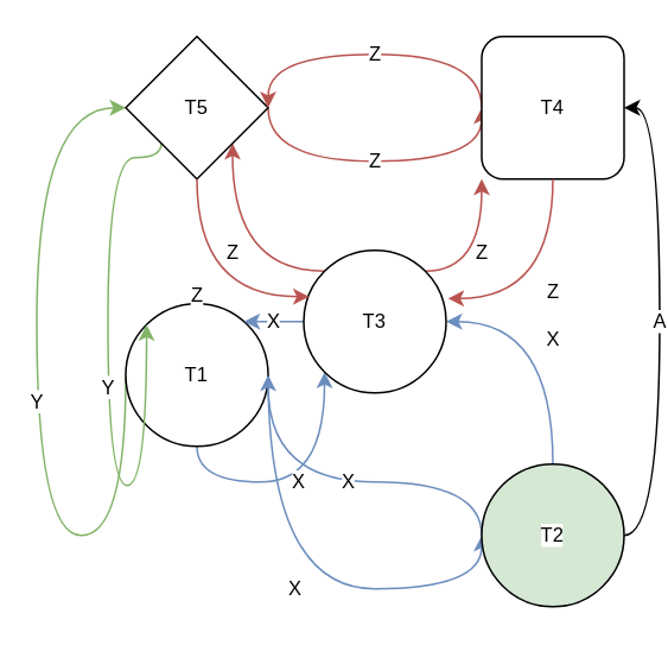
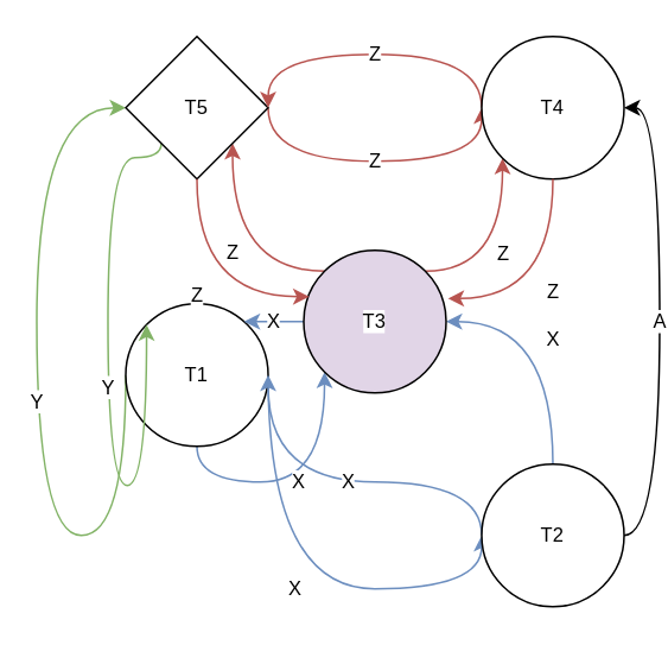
  <mxCell id="0" />
  <mxCell id="1" parent="0" />
  <mxCell id="2" value="X" style="edgeStyle=orthogonalEdgeStyle;shape=connector;curved=1;rounded=0;orthogonalLoop=1;jettySize=auto;html=1;strokeColor=#6c8ebf;align=center;verticalAlign=middle;fontFamily=Helvetica;fontSize=11;fontColor=default;labelBackgroundColor=default;endArrow=classic;endFill=1;exitX=1;exitY=0.5;exitDx=0;exitDy=0;entryX=0;entryY=0.5;entryDx=0;entryDy=0;fillColor=#dae8fc;" edge="1" parent="1" source="5" target="9"><mxGeometry relative="1" as="geometry"><Array as="points"><mxPoint x="150" y="330" /><mxPoint x="270" y="330" /></Array></mxGeometry></mxCell>
  <mxCell id="3" value="X" style="edgeStyle=orthogonalEdgeStyle;shape=connector;curved=1;rounded=0;orthogonalLoop=1;jettySize=auto;html=1;entryX=0;entryY=1;entryDx=0;entryDy=0;strokeColor=#6c8ebf;align=center;verticalAlign=middle;fontFamily=Helvetica;fontSize=11;fontColor=default;labelBackgroundColor=default;endArrow=classic;endFill=1;fillColor=#dae8fc;" edge="1" parent="1" source="5" target="13"><mxGeometry relative="1" as="geometry"><Array as="points"><mxPoint x="182" y="270" /></Array></mxGeometry></mxCell>
  <mxCell id="4" value="Y" style="edgeStyle=orthogonalEdgeStyle;shape=connector;curved=1;rounded=0;orthogonalLoop=1;jettySize=auto;html=1;entryX=0;entryY=0.5;entryDx=0;entryDy=0;strokeColor=#82b366;align=center;verticalAlign=middle;fontFamily=Helvetica;fontSize=11;fontColor=default;labelBackgroundColor=default;endArrow=classic;endFill=1;exitX=0;exitY=0.5;exitDx=0;exitDy=0;fillColor=#d5e8d4;" edge="1" parent="1" source="5" target="16"><mxGeometry relative="1" as="geometry"><Array as="points"><mxPoint x="20" y="300" /><mxPoint x="20" y="60" /></Array></mxGeometry></mxCell>
  <mxCell id="5" value="T1" style="ellipse;whiteSpace=wrap;html=1;aspect=fixed;fontFamily=Helvetica;fontSize=11;fontColor=default;labelBackgroundColor=default;" vertex="1" parent="1"><mxGeometry x="70" y="170" width="80" height="80" as="geometry" /></mxCell>
  <mxCell id="6" value="X" style="edgeStyle=orthogonalEdgeStyle;shape=connector;curved=1;rounded=0;orthogonalLoop=1;jettySize=auto;html=1;entryX=1;entryY=0.5;entryDx=0;entryDy=0;strokeColor=#6c8ebf;align=center;verticalAlign=middle;fontFamily=Helvetica;fontSize=11;fontColor=default;labelBackgroundColor=default;endArrow=classic;endFill=1;exitX=0.5;exitY=0;exitDx=0;exitDy=0;fillColor=#dae8fc;" edge="1" parent="1" source="9" target="13"><mxGeometry relative="1" as="geometry" /></mxCell>
  <mxCell id="7" value="X" style="edgeStyle=orthogonalEdgeStyle;shape=connector;curved=1;rounded=0;orthogonalLoop=1;jettySize=auto;html=1;entryX=1;entryY=0.5;entryDx=0;entryDy=0;strokeColor=#6c8ebf;align=center;verticalAlign=middle;fontFamily=Helvetica;fontSize=11;fontColor=default;labelBackgroundColor=default;endArrow=classic;endFill=1;exitX=0;exitY=0.5;exitDx=0;exitDy=0;fillColor=#dae8fc;" edge="1" parent="1" source="9" target="5"><mxGeometry relative="1" as="geometry"><Array as="points"><mxPoint x="270" y="270" /><mxPoint x="150" y="270" /></Array></mxGeometry></mxCell>
  <mxCell id="8" value="A" style="edgeStyle=orthogonalEdgeStyle;shape=connector;curved=1;rounded=0;orthogonalLoop=1;jettySize=auto;html=1;entryX=1;entryY=0.5;entryDx=0;entryDy=0;strokeColor=default;align=center;verticalAlign=middle;fontFamily=Helvetica;fontSize=11;fontColor=default;labelBackgroundColor=default;endArrow=classic;endFill=1;exitX=1;exitY=0.5;exitDx=0;exitDy=0;" edge="1" parent="1" source="9" target="18"><mxGeometry relative="1" as="geometry" /></mxCell>
- <mxCell id="9" value="T2" style="ellipse;whiteSpace=wrap;html=1;aspect=fixed;fontFamily=Helvetica;fontSize=11;fontColor=default;labelBackgroundColor=default;fillColor=#d5e8d4;" vertex="1" parent="1"><mxGeometry x="270" y="260" width="80" height="80" as="geometry" /></mxCell>
+ <mxCell id="9" value="T2" style="ellipse;whiteSpace=wrap;html=1;aspect=fixed;fontFamily=Helvetica;fontSize=11;fontColor=default;labelBackgroundColor=default;" vertex="1" parent="1"><mxGeometry x="270" y="260" width="80" height="80" as="geometry" /></mxCell>
  <mxCell id="10" value="X" style="edgeStyle=orthogonalEdgeStyle;shape=connector;curved=1;rounded=0;orthogonalLoop=1;jettySize=auto;html=1;strokeColor=#6c8ebf;align=center;verticalAlign=middle;fontFamily=Helvetica;fontSize=11;fontColor=default;labelBackgroundColor=default;endArrow=classic;endFill=1;fillColor=#dae8fc;" edge="1" parent="1" source="13" target="5"><mxGeometry relative="1" as="geometry"><Array as="points"><mxPoint x="120" y="180" /></Array></mxGeometry></mxCell>
  <mxCell id="11" value="Z" style="edgeStyle=orthogonalEdgeStyle;shape=connector;curved=1;rounded=0;orthogonalLoop=1;jettySize=auto;html=1;entryX=1;entryY=1;entryDx=0;entryDy=0;strokeColor=#b85450;align=center;verticalAlign=middle;fontFamily=Helvetica;fontSize=11;fontColor=default;labelBackgroundColor=default;endArrow=classic;endFill=1;exitX=0;exitY=0;exitDx=0;exitDy=0;fillColor=#f8cecc;" edge="1" parent="1" source="13" target="16"><mxGeometry relative="1" as="geometry" /></mxCell>
  <mxCell id="12" value="Z" style="edgeStyle=orthogonalEdgeStyle;shape=connector;curved=1;rounded=0;orthogonalLoop=1;jettySize=auto;html=1;entryX=0;entryY=1;entryDx=0;entryDy=0;strokeColor=#b85450;align=center;verticalAlign=middle;fontFamily=Helvetica;fontSize=11;fontColor=default;labelBackgroundColor=default;endArrow=classic;endFill=1;exitX=1;exitY=0;exitDx=0;exitDy=0;fillColor=#f8cecc;" edge="1" parent="1" source="13" target="18"><mxGeometry relative="1" as="geometry" /></mxCell>
- <mxCell id="13" value="T3" style="ellipse;whiteSpace=wrap;html=1;aspect=fixed;fontFamily=Helvetica;fontSize=11;fontColor=default;labelBackgroundColor=default;" vertex="1" parent="1"><mxGeometry x="170" y="140" width="80" height="80" as="geometry" /></mxCell>
+ <mxCell id="13" value="T3" style="ellipse;whiteSpace=wrap;html=1;aspect=fixed;fontFamily=Helvetica;fontSize=11;fontColor=default;labelBackgroundColor=default;fillColor=#e1d5e7;" vertex="1" parent="1"><mxGeometry x="170" y="140" width="80" height="80" as="geometry" /></mxCell>
  <mxCell id="14" value="Z" style="edgeStyle=orthogonalEdgeStyle;shape=connector;curved=1;rounded=0;orthogonalLoop=1;jettySize=auto;html=1;strokeColor=#b85450;align=center;verticalAlign=middle;fontFamily=Helvetica;fontSize=11;fontColor=default;labelBackgroundColor=default;endArrow=classic;endFill=1;exitX=1;exitY=0.5;exitDx=0;exitDy=0;entryX=0;entryY=0.5;entryDx=0;entryDy=0;fillColor=#f8cecc;" edge="1" parent="1" source="16" target="18"><mxGeometry relative="1" as="geometry"><Array as="points"><mxPoint x="150" y="90" /><mxPoint x="270" y="90" /></Array></mxGeometry></mxCell>
  <mxCell id="15" value="Y" style="edgeStyle=orthogonalEdgeStyle;shape=connector;curved=1;rounded=0;orthogonalLoop=1;jettySize=auto;html=1;entryX=0;entryY=0;entryDx=0;entryDy=0;strokeColor=#82b366;align=center;verticalAlign=middle;fontFamily=Helvetica;fontSize=11;fontColor=default;labelBackgroundColor=default;endArrow=classic;endFill=1;exitX=0;exitY=1;exitDx=0;exitDy=0;fillColor=#d5e8d4;" edge="1" parent="1" source="16" target="5"><mxGeometry relative="1" as="geometry"><Array as="points"><mxPoint x="60" y="88" /><mxPoint x="60" y="272" /></Array></mxGeometry></mxCell>
  <mxCell id="16" value="T5" style="rhombus;whiteSpace=wrap;html=1;aspect=fixed;fontFamily=Helvetica;fontSize=11;fontColor=default;labelBackgroundColor=default;" vertex="1" parent="1"><mxGeometry x="70" y="20" width="80" height="80" as="geometry" /></mxCell>
  <mxCell id="17" value="Z" style="edgeStyle=orthogonalEdgeStyle;shape=connector;curved=1;rounded=0;orthogonalLoop=1;jettySize=auto;html=1;strokeColor=#b85450;align=center;verticalAlign=middle;fontFamily=Helvetica;fontSize=11;fontColor=default;labelBackgroundColor=default;endArrow=classic;endFill=1;entryX=1;entryY=0.5;entryDx=0;entryDy=0;exitX=0;exitY=0.5;exitDx=0;exitDy=0;fillColor=#f8cecc;" edge="1" parent="1" source="18" target="16"><mxGeometry relative="1" as="geometry"><mxPoint x="150" y="80" as="targetPoint" /><Array as="points"><mxPoint x="270" y="30" /><mxPoint x="150" y="30" /></Array></mxGeometry></mxCell>
- <mxCell id="18" value="T4" style="whiteSpace=wrap;html=1;aspect=fixed;fontFamily=Helvetica;fontSize=11;fontColor=default;labelBackgroundColor=default;rounded=1;" vertex="1" parent="1"><mxGeometry x="270" y="20" width="80" height="80" as="geometry" /></mxCell>
+ <mxCell id="18" value="T4" style="ellipse;whiteSpace=wrap;html=1;aspect=fixed;fontFamily=Helvetica;fontSize=11;fontColor=default;labelBackgroundColor=default;" vertex="1" parent="1"><mxGeometry x="270" y="20" width="80" height="80" as="geometry" /></mxCell>
  <mxCell id="19" value="Z" style="edgeStyle=orthogonalEdgeStyle;shape=connector;curved=1;rounded=0;orthogonalLoop=1;jettySize=auto;html=1;entryX=1.013;entryY=0.338;entryDx=0;entryDy=0;entryPerimeter=0;strokeColor=#b85450;align=center;verticalAlign=middle;fontFamily=Helvetica;fontSize=11;fontColor=default;labelBackgroundColor=default;endArrow=classic;endFill=1;exitX=0.5;exitY=1;exitDx=0;exitDy=0;fillColor=#f8cecc;" edge="1" parent="1" source="18" target="13"><mxGeometry relative="1" as="geometry" /></mxCell>
  <mxCell id="20" value="Z" style="edgeStyle=orthogonalEdgeStyle;shape=connector;curved=1;rounded=0;orthogonalLoop=1;jettySize=auto;html=1;entryX=0.038;entryY=0.325;entryDx=0;entryDy=0;entryPerimeter=0;strokeColor=#b85450;align=center;verticalAlign=middle;fontFamily=Helvetica;fontSize=11;fontColor=default;labelBackgroundColor=default;endArrow=classic;endFill=1;exitX=0.5;exitY=1;exitDx=0;exitDy=0;fillColor=#f8cecc;" edge="1" parent="1" source="16" target="13"><mxGeometry relative="1" as="geometry"><Array as="points"><mxPoint x="110" y="166" /></Array></mxGeometry></mxCell>
